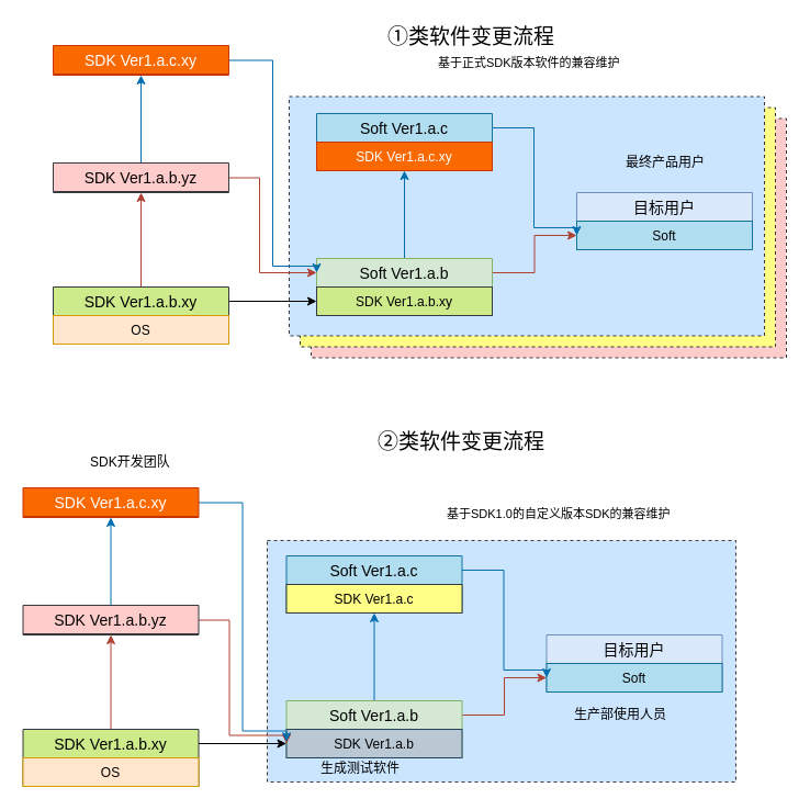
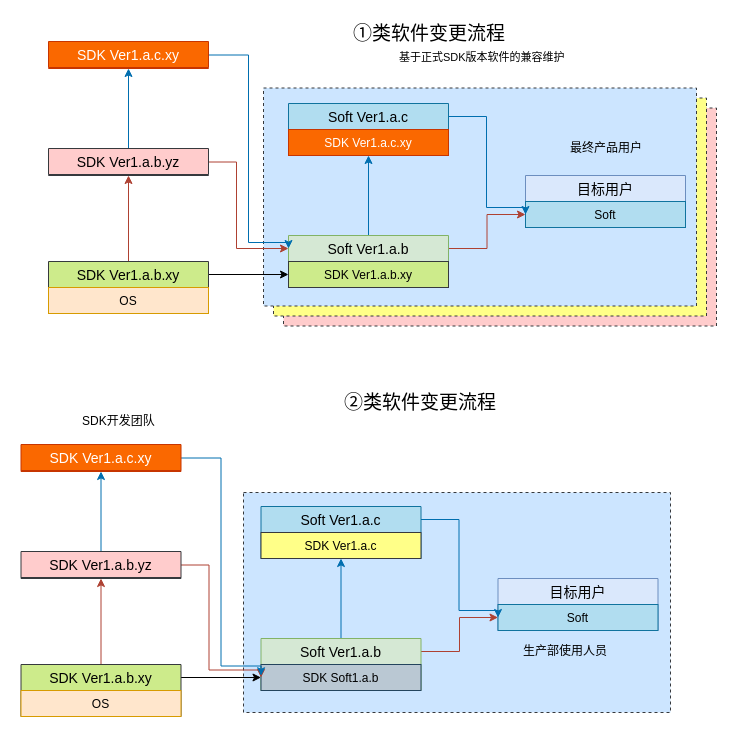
  <mxCell id="0" />
  <mxCell id="1" parent="0" />
  <mxCell id="2" value="" style="rounded=0;whiteSpace=wrap;html=1;fontSize=19;align=center;dashed=1;fillColor=#ffcccc;strokeColor=#36393d;" vertex="1" parent="1"><mxGeometry x="283" y="107.5" width="433" height="218" as="geometry" /></mxCell>
  <mxCell id="3" value="" style="rounded=0;whiteSpace=wrap;html=1;fontSize=19;align=center;dashed=1;fillColor=#ffff88;strokeColor=#36393d;" vertex="1" parent="1"><mxGeometry x="273" y="97.5" width="433" height="218" as="geometry" /></mxCell>
  <mxCell id="4" value="" style="rounded=0;whiteSpace=wrap;html=1;fontSize=19;align=center;dashed=1;fillColor=#cce5ff;strokeColor=#36393d;" vertex="1" parent="1"><mxGeometry x="263" y="87.5" width="433" height="218" as="geometry" /></mxCell>
  <mxCell id="5" value="" style="rounded=0;whiteSpace=wrap;html=1;fontSize=19;align=center;dashed=1;fillColor=#cce5ff;strokeColor=#36393d;" vertex="1" parent="1"><mxGeometry x="243" y="492" width="427" height="220" as="geometry" /></mxCell>
  <mxCell id="6" style="edgeStyle=orthogonalEdgeStyle;rounded=0;orthogonalLoop=1;jettySize=auto;html=1;exitX=1;exitY=0.25;exitDx=0;exitDy=0;entryX=0;entryY=0.5;entryDx=0;entryDy=0;" edge="1" parent="1" source="8" target="12"><mxGeometry relative="1" as="geometry" /></mxCell>
  <mxCell id="7" value="" style="edgeStyle=orthogonalEdgeStyle;rounded=0;orthogonalLoop=1;jettySize=auto;html=1;fillColor=#fad9d5;strokeColor=#ae4132;" edge="1" parent="1" source="8" target="19"><mxGeometry relative="1" as="geometry" /></mxCell>
  <mxCell id="8" value="SDK Ver1.a.b.xy" style="swimlane;fontStyle=0;childLayout=stackLayout;horizontal=1;startSize=26;fillColor=#cdeb8b;horizontalStack=0;resizeParent=1;resizeParentMax=0;resizeLast=0;collapsible=1;marginBottom=0;swimlaneFillColor=#ffffff;align=center;fontSize=14;strokeColor=#36393d;" vertex="1" parent="1"><mxGeometry x="48" y="261" width="160" height="52" as="geometry" /></mxCell>
  <mxCell id="9" style="edgeStyle=orthogonalEdgeStyle;rounded=0;orthogonalLoop=1;jettySize=auto;html=1;exitX=1;exitY=0.25;exitDx=0;exitDy=0;fillColor=#fad9d5;strokeColor=#ae4132;" edge="1" parent="1" source="11" target="24"><mxGeometry relative="1" as="geometry" /></mxCell>
  <mxCell id="10" value="" style="edgeStyle=orthogonalEdgeStyle;rounded=0;orthogonalLoop=1;jettySize=auto;html=1;fontSize=19;fillColor=#1ba1e2;strokeColor=#006EAF;" edge="1" parent="1" source="11" target="13"><mxGeometry relative="1" as="geometry" /></mxCell>
  <mxCell id="11" value="Soft Ver1.a.b" style="swimlane;fontStyle=0;childLayout=stackLayout;horizontal=1;startSize=26;fillColor=#d5e8d4;horizontalStack=0;resizeParent=1;resizeParentMax=0;resizeLast=0;collapsible=1;marginBottom=0;swimlaneFillColor=#ffffff;align=center;fontSize=14;strokeColor=#82b366;" vertex="1" parent="1"><mxGeometry x="288" y="235" width="160" height="52" as="geometry" /></mxCell>
  <mxCell id="12" value="SDK Ver1.a.b.xy" style="text;strokeColor=#36393d;fillColor=#cdeb8b;spacingLeft=4;spacingRight=4;overflow=hidden;rotatable=0;points=[[0,0.5],[1,0.5]];portConstraint=eastwest;fontSize=12;align=center;" vertex="1" parent="11"><mxGeometry y="26" width="160" height="26" as="geometry" /></mxCell>
  <mxCell id="13" value="Soft Ver1.a.c" style="swimlane;fontStyle=0;childLayout=stackLayout;horizontal=1;startSize=26;fillColor=#b1ddf0;horizontalStack=0;resizeParent=1;resizeParentMax=0;resizeLast=0;collapsible=1;marginBottom=0;swimlaneFillColor=#ffffff;align=center;fontSize=14;strokeColor=#10739e;" vertex="1" parent="1"><mxGeometry x="288" y="103" width="160" height="52" as="geometry" /></mxCell>
  <mxCell id="14" value="SDK Ver1.a.c.xy" style="text;strokeColor=#C73500;fillColor=#fa6800;spacingLeft=4;spacingRight=4;overflow=hidden;rotatable=0;points=[[0,0.5],[1,0.5]];portConstraint=eastwest;fontSize=12;align=center;fontColor=#ffffff;" vertex="1" parent="13"><mxGeometry y="26" width="160" height="26" as="geometry" /></mxCell>
  <mxCell id="15" value="SDK开发团队" style="text;html=1;resizable=0;points=[];autosize=1;align=left;verticalAlign=top;spacingTop=-4;" vertex="1" parent="1"><mxGeometry x="79.5" y="410.5" width="83" height="14" as="geometry" /></mxCell>
  <mxCell id="16" value="最终产品用户" style="text;html=1;resizable=0;points=[];autosize=1;align=left;verticalAlign=top;spacingTop=-4;" vertex="1" parent="1"><mxGeometry x="567.5" y="138" width="82" height="14" as="geometry" /></mxCell>
  <mxCell id="17" style="edgeStyle=orthogonalEdgeStyle;rounded=0;orthogonalLoop=1;jettySize=auto;html=1;exitX=1;exitY=0.5;exitDx=0;exitDy=0;entryX=0;entryY=0.25;entryDx=0;entryDy=0;fillColor=#fad9d5;strokeColor=#ae4132;" edge="1" parent="1" source="19" target="11"><mxGeometry relative="1" as="geometry"><mxPoint x="281.333" y="161.167" as="targetPoint" /><Array as="points"><mxPoint x="236" y="162" /><mxPoint x="236" y="248" /></Array></mxGeometry></mxCell>
  <mxCell id="18" value="" style="edgeStyle=orthogonalEdgeStyle;rounded=0;orthogonalLoop=1;jettySize=auto;html=1;fontSize=19;fillColor=#1ba1e2;strokeColor=#006EAF;" edge="1" parent="1" source="19" target="21"><mxGeometry relative="1" as="geometry" /></mxCell>
  <mxCell id="19" value="SDK Ver1.a.b.yz" style="swimlane;fontStyle=0;childLayout=stackLayout;horizontal=1;startSize=26;fillColor=#ffcccc;horizontalStack=0;resizeParent=1;resizeParentMax=0;resizeLast=0;collapsible=1;marginBottom=0;swimlaneFillColor=#ffffff;align=center;fontSize=14;strokeColor=#36393d;" vertex="1" parent="1"><mxGeometry x="48" y="148" width="160" height="27" as="geometry" /></mxCell>
  <mxCell id="20" value="" style="edgeStyle=orthogonalEdgeStyle;rounded=0;orthogonalLoop=1;jettySize=auto;html=1;fontSize=19;entryX=0;entryY=0.25;entryDx=0;entryDy=0;fillColor=#1ba1e2;strokeColor=#006EAF;" edge="1" parent="1" source="21" target="11"><mxGeometry relative="1" as="geometry"><mxPoint x="288" y="54.5" as="targetPoint" /><Array as="points"><mxPoint x="248" y="54" /><mxPoint x="248" y="242" /><mxPoint x="288" y="242" /></Array></mxGeometry></mxCell>
  <mxCell id="21" value="SDK Ver1.a.c.xy" style="swimlane;fontStyle=0;childLayout=stackLayout;horizontal=1;startSize=26;fillColor=#fa6800;horizontalStack=0;resizeParent=1;resizeParentMax=0;resizeLast=0;collapsible=1;marginBottom=0;swimlaneFillColor=#ffffff;align=center;fontSize=14;strokeColor=#C73500;fontColor=#ffffff;" vertex="1" parent="1"><mxGeometry x="48" y="41" width="160" height="27" as="geometry" /></mxCell>
  <mxCell id="22" value="OS" style="text;strokeColor=#d79b00;fillColor=#ffe6cc;spacingLeft=4;spacingRight=4;overflow=hidden;rotatable=0;points=[[0,0.5],[1,0.5]];portConstraint=eastwest;fontSize=12;align=center;" vertex="1" parent="1"><mxGeometry x="48" y="287" width="160" height="26" as="geometry" /></mxCell>
  <mxCell id="23" value="目标用户" style="swimlane;fontStyle=0;childLayout=stackLayout;horizontal=1;startSize=26;fillColor=#dae8fc;horizontalStack=0;resizeParent=1;resizeParentMax=0;resizeLast=0;collapsible=1;marginBottom=0;swimlaneFillColor=#ffffff;align=center;fontSize=14;strokeColor=#6c8ebf;" vertex="1" parent="1"><mxGeometry x="525" y="175" width="160" height="52" as="geometry" /></mxCell>
  <mxCell id="24" value="Soft" style="text;strokeColor=#10739e;fillColor=#b1ddf0;spacingLeft=4;spacingRight=4;overflow=hidden;rotatable=0;points=[[0,0.5],[1,0.5]];portConstraint=eastwest;fontSize=12;align=center;" vertex="1" parent="23"><mxGeometry y="26" width="160" height="26" as="geometry" /></mxCell>
  <mxCell id="25" value="①类软件变更流程" style="text;html=1;resizable=0;points=[];autosize=1;align=left;verticalAlign=top;spacingTop=-4;fontSize=19;" vertex="1" parent="1"><mxGeometry x="351" y="20" width="162" height="23" as="geometry" /></mxCell>
  <mxCell id="26" style="edgeStyle=orthogonalEdgeStyle;rounded=0;orthogonalLoop=1;jettySize=auto;html=1;exitX=1;exitY=0.25;exitDx=0;exitDy=0;fontSize=19;fillColor=#1ba1e2;strokeColor=#006EAF;entryX=0;entryY=0.5;entryDx=0;entryDy=0;" edge="1" parent="1" source="13" target="24"><mxGeometry relative="1" as="geometry"><Array as="points"><mxPoint x="486" y="116" /><mxPoint x="486" y="207" /><mxPoint x="525" y="207" /></Array></mxGeometry></mxCell>
  <mxCell id="27" style="edgeStyle=orthogonalEdgeStyle;rounded=0;orthogonalLoop=1;jettySize=auto;html=1;exitX=1;exitY=0.25;exitDx=0;exitDy=0;entryX=0;entryY=0.5;entryDx=0;entryDy=0;" edge="1" parent="1" source="29" target="33"><mxGeometry relative="1" as="geometry" /></mxCell>
  <mxCell id="28" value="" style="edgeStyle=orthogonalEdgeStyle;rounded=0;orthogonalLoop=1;jettySize=auto;html=1;fillColor=#fad9d5;strokeColor=#ae4132;" edge="1" parent="1" source="29" target="40"><mxGeometry relative="1" as="geometry" /></mxCell>
  <mxCell id="29" value="SDK Ver1.a.b.xy" style="swimlane;fontStyle=0;childLayout=stackLayout;horizontal=1;startSize=26;fillColor=#cdeb8b;horizontalStack=0;resizeParent=1;resizeParentMax=0;resizeLast=0;collapsible=1;marginBottom=0;swimlaneFillColor=#ffffff;align=center;fontSize=14;strokeColor=#36393d;" vertex="1" parent="1"><mxGeometry x="20.5" y="664" width="160" height="52" as="geometry" /></mxCell>
  <mxCell id="30" style="edgeStyle=orthogonalEdgeStyle;rounded=0;orthogonalLoop=1;jettySize=auto;html=1;exitX=1;exitY=0.25;exitDx=0;exitDy=0;fillColor=#fad9d5;strokeColor=#ae4132;" edge="1" parent="1" source="32" target="45"><mxGeometry relative="1" as="geometry" /></mxCell>
  <mxCell id="31" value="" style="edgeStyle=orthogonalEdgeStyle;rounded=0;orthogonalLoop=1;jettySize=auto;html=1;fontSize=19;fillColor=#1ba1e2;strokeColor=#006EAF;" edge="1" parent="1" source="32" target="34"><mxGeometry relative="1" as="geometry" /></mxCell>
  <mxCell id="32" value="Soft Ver1.a.b" style="swimlane;fontStyle=0;childLayout=stackLayout;horizontal=1;startSize=26;fillColor=#d5e8d4;horizontalStack=0;resizeParent=1;resizeParentMax=0;resizeLast=0;collapsible=1;marginBottom=0;swimlaneFillColor=#ffffff;align=center;fontSize=14;strokeColor=#82b366;" vertex="1" parent="1"><mxGeometry x="260.5" y="638" width="160" height="52" as="geometry" /></mxCell>
- <mxCell id="33" value="SDK Ver1.a.b" style="text;strokeColor=#23445d;fillColor=#bac8d3;spacingLeft=4;spacingRight=4;overflow=hidden;rotatable=0;points=[[0,0.5],[1,0.5]];portConstraint=eastwest;fontSize=12;align=center;" vertex="1" parent="32"><mxGeometry y="26" width="160" height="26" as="geometry" /></mxCell>
+ <mxCell id="33" value="SDK Soft1.a.b" style="text;strokeColor=#23445d;fillColor=#bac8d3;spacingLeft=4;spacingRight=4;overflow=hidden;rotatable=0;points=[[0,0.5],[1,0.5]];portConstraint=eastwest;fontSize=12;align=center;" vertex="1" parent="32"><mxGeometry y="26" width="160" height="26" as="geometry" /></mxCell>
  <mxCell id="34" value="Soft Ver1.a.c" style="swimlane;fontStyle=0;childLayout=stackLayout;horizontal=1;startSize=26;fillColor=#b1ddf0;horizontalStack=0;resizeParent=1;resizeParentMax=0;resizeLast=0;collapsible=1;marginBottom=0;swimlaneFillColor=#ffffff;align=center;fontSize=14;strokeColor=#10739e;" vertex="1" parent="1"><mxGeometry x="260.5" y="506" width="160" height="52" as="geometry" /></mxCell>
  <mxCell id="35" value="SDK Ver1.a.c" style="text;strokeColor=#36393d;fillColor=#ffff88;spacingLeft=4;spacingRight=4;overflow=hidden;rotatable=0;points=[[0,0.5],[1,0.5]];portConstraint=eastwest;fontSize=12;align=center;" vertex="1" parent="34"><mxGeometry y="26" width="160" height="26" as="geometry" /></mxCell>
  <mxCell id="36" value="生产部使用人员" style="text;html=1;resizable=0;points=[];autosize=1;align=left;verticalAlign=top;spacingTop=-4;" vertex="1" parent="1"><mxGeometry x="520.5" y="641" width="94" height="14" as="geometry" /></mxCell>
- <mxCell id="37" value="生成测试软件" style="text;html=1;resizable=0;points=[];autosize=1;align=left;verticalAlign=top;spacingTop=-4;" vertex="1" parent="1"><mxGeometry x="289.5" y="690" width="82" height="14" as="geometry" /></mxCell>
  <mxCell id="38" style="edgeStyle=orthogonalEdgeStyle;rounded=0;orthogonalLoop=1;jettySize=auto;html=1;exitX=1;exitY=0.5;exitDx=0;exitDy=0;entryX=0;entryY=0.5;entryDx=0;entryDy=0;fillColor=#fad9d5;strokeColor=#ae4132;" edge="1" parent="1" source="40" target="33"><mxGeometry relative="1" as="geometry"><mxPoint x="253.833" y="564.167" as="targetPoint" /><Array as="points"><mxPoint x="208.5" y="564.5" /><mxPoint x="208.5" y="669.5" /><mxPoint x="260.5" y="669.5" /></Array></mxGeometry></mxCell>
  <mxCell id="39" value="" style="edgeStyle=orthogonalEdgeStyle;rounded=0;orthogonalLoop=1;jettySize=auto;html=1;fontSize=19;fillColor=#1ba1e2;strokeColor=#006EAF;" edge="1" parent="1" source="40" target="42"><mxGeometry relative="1" as="geometry" /></mxCell>
  <mxCell id="40" value="SDK Ver1.a.b.yz" style="swimlane;fontStyle=0;childLayout=stackLayout;horizontal=1;startSize=26;fillColor=#ffcccc;horizontalStack=0;resizeParent=1;resizeParentMax=0;resizeLast=0;collapsible=1;marginBottom=0;swimlaneFillColor=#ffffff;align=center;fontSize=14;strokeColor=#36393d;" vertex="1" parent="1"><mxGeometry x="20.5" y="551" width="160" height="27" as="geometry" /></mxCell>
  <mxCell id="41" value="" style="edgeStyle=orthogonalEdgeStyle;rounded=0;orthogonalLoop=1;jettySize=auto;html=1;fontSize=19;fillColor=#1ba1e2;strokeColor=#006EAF;" edge="1" parent="1" source="42"><mxGeometry relative="1" as="geometry"><mxPoint x="260.552" y="675.276" as="targetPoint" /><Array as="points"><mxPoint x="220.5" y="457.5" /><mxPoint x="220.5" y="665.5" /><mxPoint x="260.5" y="665.5" /></Array></mxGeometry></mxCell>
  <mxCell id="42" value="SDK Ver1.a.c.xy" style="swimlane;fontStyle=0;childLayout=stackLayout;horizontal=1;startSize=26;fillColor=#fa6800;horizontalStack=0;resizeParent=1;resizeParentMax=0;resizeLast=0;collapsible=1;marginBottom=0;swimlaneFillColor=#ffffff;align=center;fontSize=14;strokeColor=#C73500;fontColor=#ffffff;" vertex="1" parent="1"><mxGeometry x="20.5" y="444" width="160" height="27" as="geometry" /></mxCell>
  <mxCell id="43" value="OS" style="text;strokeColor=#d79b00;fillColor=#ffe6cc;spacingLeft=4;spacingRight=4;overflow=hidden;rotatable=0;points=[[0,0.5],[1,0.5]];portConstraint=eastwest;fontSize=12;align=center;" vertex="1" parent="1"><mxGeometry x="20.5" y="690" width="160" height="26" as="geometry" /></mxCell>
  <mxCell id="44" value="目标用户" style="swimlane;fontStyle=0;childLayout=stackLayout;horizontal=1;startSize=26;fillColor=#dae8fc;horizontalStack=0;resizeParent=1;resizeParentMax=0;resizeLast=0;collapsible=1;marginBottom=0;swimlaneFillColor=#ffffff;align=center;fontSize=14;strokeColor=#6c8ebf;" vertex="1" parent="1"><mxGeometry x="497.5" y="578" width="160" height="52" as="geometry" /></mxCell>
  <mxCell id="45" value="Soft" style="text;strokeColor=#10739e;fillColor=#b1ddf0;spacingLeft=4;spacingRight=4;overflow=hidden;rotatable=0;points=[[0,0.5],[1,0.5]];portConstraint=eastwest;fontSize=12;align=center;" vertex="1" parent="44"><mxGeometry y="26" width="160" height="26" as="geometry" /></mxCell>
  <mxCell id="46" value="②类软件变更流程" style="text;html=1;resizable=0;points=[];autosize=1;align=left;verticalAlign=top;spacingTop=-4;fontSize=19;" vertex="1" parent="1"><mxGeometry x="342" y="388.5" width="162" height="23" as="geometry" /></mxCell>
  <mxCell id="47" style="edgeStyle=orthogonalEdgeStyle;rounded=0;orthogonalLoop=1;jettySize=auto;html=1;exitX=1;exitY=0.25;exitDx=0;exitDy=0;fontSize=19;fillColor=#1ba1e2;strokeColor=#006EAF;entryX=0;entryY=0.5;entryDx=0;entryDy=0;" edge="1" parent="1" source="34" target="45"><mxGeometry relative="1" as="geometry"><Array as="points"><mxPoint x="458.5" y="519" /><mxPoint x="458.5" y="610" /><mxPoint x="497.5" y="610" /></Array></mxGeometry></mxCell>
- <mxCell id="48" value="&lt;font style=&quot;font-size: 11px&quot;&gt;基于SDK1.0的自定义版本SDK的兼容维护&lt;/font&gt;" style="text;html=1;resizable=0;points=[];autosize=1;align=left;verticalAlign=top;spacingTop=-4;fontSize=19;" vertex="1" parent="1"><mxGeometry x="405" y="451.5" width="233" height="25" as="geometry" /></mxCell>
  <mxCell id="49" value="&lt;font style=&quot;font-size: 11px&quot;&gt;基于正式SDK版本软件的兼容维护&lt;/font&gt;" style="text;html=1;resizable=0;points=[];autosize=1;align=left;verticalAlign=top;spacingTop=-4;fontSize=19;" vertex="1" parent="1"><mxGeometry x="396.5" y="41" width="191" height="25" as="geometry" /></mxCell>
